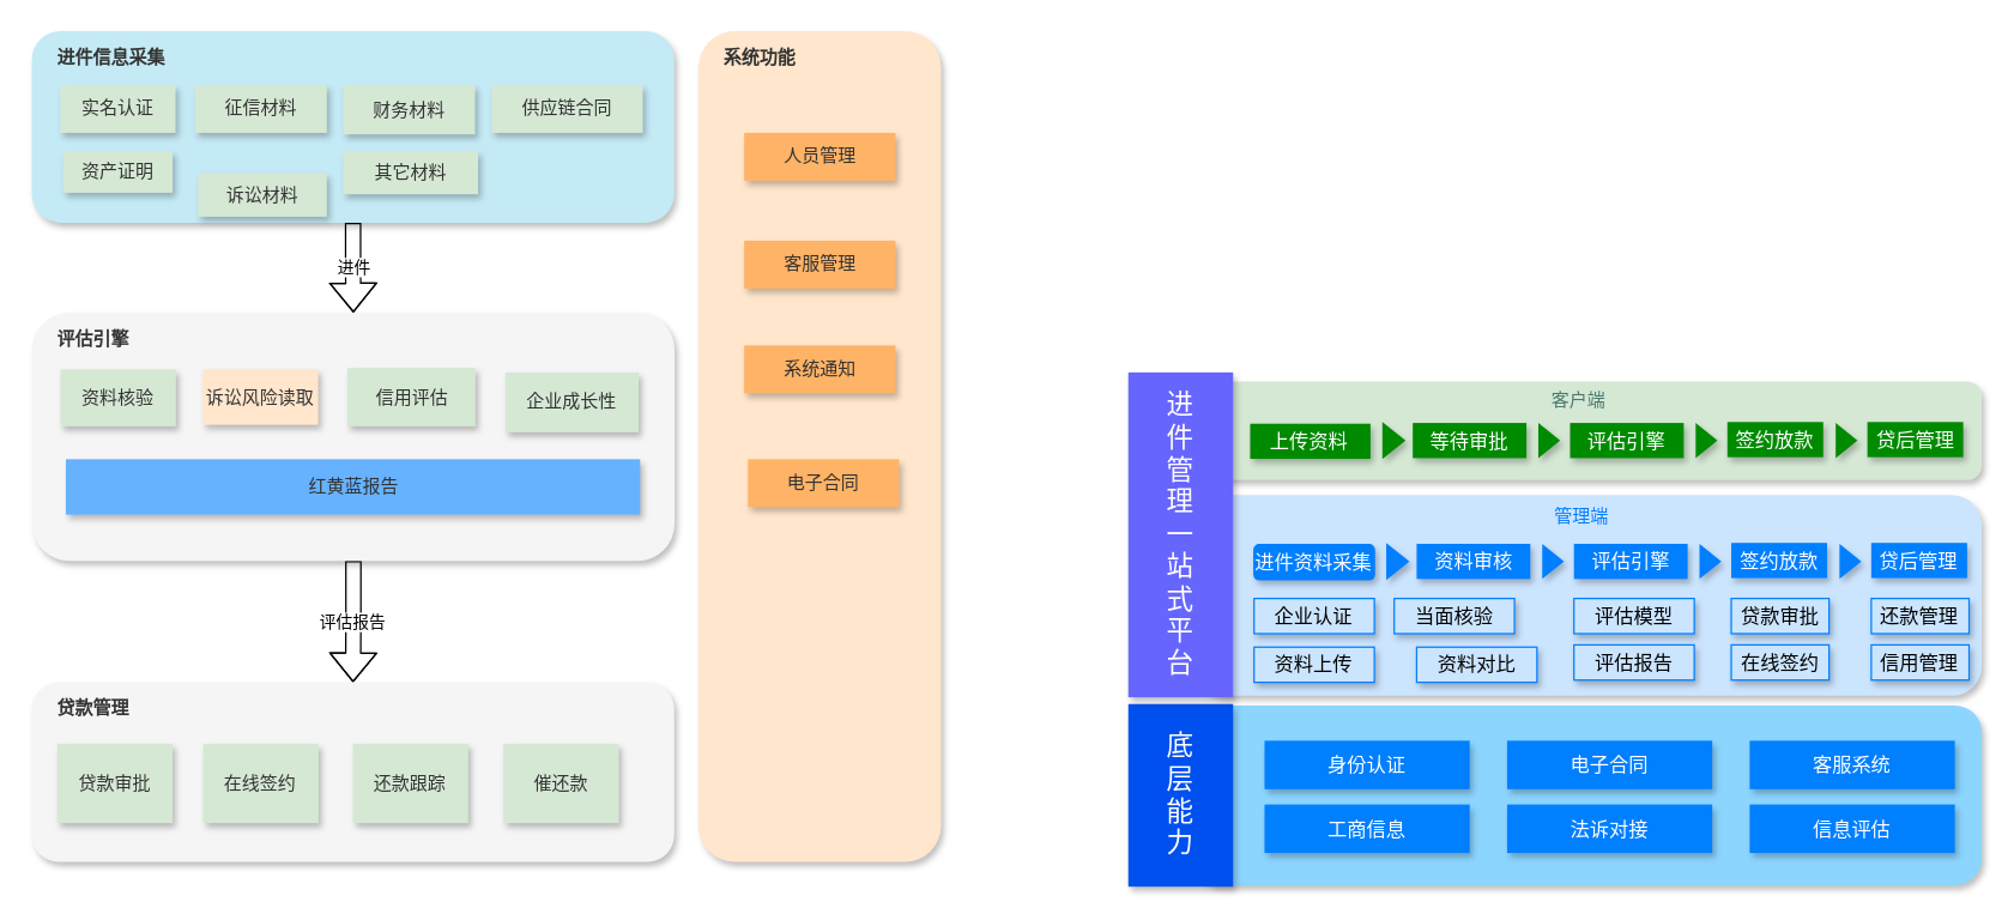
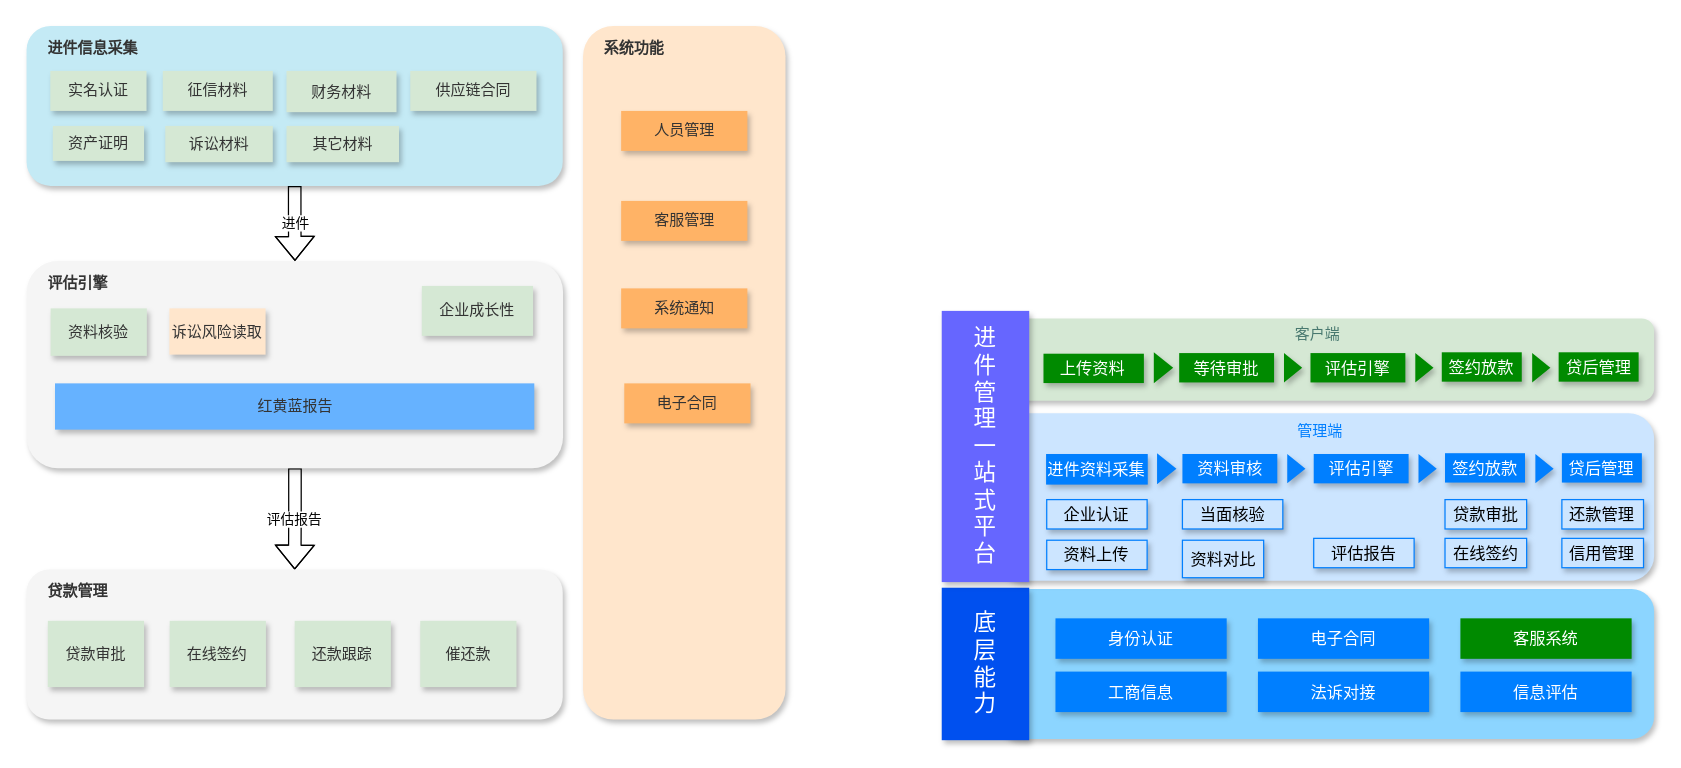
  <mxCell id="0" />
  <mxCell id="1" parent="0" />
  <mxCell id="2" value="评估报告" style="edgeStyle=orthogonalEdgeStyle;rounded=0;orthogonalLoop=1;jettySize=auto;html=1;shape=flexArrow;" edge="1" parent="1" source="3" target="17"><mxGeometry relative="1" as="geometry" /></mxCell>
  <mxCell id="3" value="评估引擎" style="rounded=1;whiteSpace=wrap;html=1;align=left;verticalAlign=top;fillColor=#f5f5f5;fontColor=#333333;strokeColor=none;shadow=1;glass=0;spacingTop=4;spacingLeft=15;fontStyle=1;fontSize=12;" vertex="1" parent="1"><mxGeometry x="21" y="208" width="429" height="166" as="geometry" /></mxCell>
  <mxCell id="4" value="诉讼风险读取" style="rounded=0;whiteSpace=wrap;html=1;fillColor=#ffe6cc;fontColor=#333333;strokeColor=none;shadow=1;" vertex="1" parent="1"><mxGeometry x="135" y="246" width="77" height="37" as="geometry" /></mxCell>
- <mxCell id="5" value="企业成长性" style="rounded=0;whiteSpace=wrap;html=1;fillColor=#D5E8D4;fontColor=#333333;strokeColor=none;shadow=1;" vertex="1" parent="1"><mxGeometry x="337" y="248" width="89" height="40" as="geometry" /></mxCell>
+ <mxCell id="5" value="企业成长性" style="rounded=0;whiteSpace=wrap;html=1;fillColor=#D5E8D4;fontColor=#333333;strokeColor=none;shadow=1;" vertex="1" parent="1"><mxGeometry x="337" y="228" width="89" height="40" as="geometry" /></mxCell>
  <mxCell id="6" value="红黄蓝报告" style="rounded=0;whiteSpace=wrap;html=1;fillColor=#66B2FF;fontColor=#333333;strokeColor=none;shadow=1;" vertex="1" parent="1"><mxGeometry x="43.5" y="306" width="383.5" height="37" as="geometry" /></mxCell>
- <mxCell id="7" value="信用评估" style="rounded=0;whiteSpace=wrap;html=1;fillColor=#D5E8D4;fontColor=#333333;strokeColor=none;shadow=1;" vertex="1" parent="1"><mxGeometry x="231.5" y="245" width="85.5" height="39" as="geometry" /></mxCell>
  <mxCell id="8" value="进件" style="edgeStyle=orthogonalEdgeStyle;rounded=0;orthogonalLoop=1;jettySize=auto;html=1;shape=flexArrow;" edge="1" parent="1" source="9" target="3"><mxGeometry relative="1" as="geometry" /></mxCell>
  <mxCell id="9" value="进件信息采集" style="rounded=1;whiteSpace=wrap;html=1;align=left;verticalAlign=top;fillColor=#C4EAF5;fontColor=#333333;strokeColor=none;shadow=1;glass=0;spacingTop=4;spacingLeft=15;fontStyle=1;fontSize=12;" vertex="1" parent="1"><mxGeometry x="20.75" y="20" width="429" height="128" as="geometry" /></mxCell>
  <mxCell id="10" value="实名认证" style="rounded=0;whiteSpace=wrap;html=1;fillColor=#D5E8D4;fontColor=#333333;strokeColor=none;shadow=1;" vertex="1" parent="1"><mxGeometry x="39.75" y="56" width="77" height="32" as="geometry" /></mxCell>
  <mxCell id="11" value="供应链合同" style="rounded=0;whiteSpace=wrap;html=1;fillColor=#D5E8D4;fontColor=#333333;strokeColor=none;shadow=1;" vertex="1" parent="1"><mxGeometry x="327.75" y="56" width="101" height="32" as="geometry" /></mxCell>
  <mxCell id="12" value="征信材料" style="rounded=0;whiteSpace=wrap;html=1;fillColor=#D5E8D4;fontColor=#333333;strokeColor=none;shadow=1;" vertex="1" parent="1"><mxGeometry x="129.75" y="56" width="88" height="32" as="geometry" /></mxCell>
  <mxCell id="13" value="财务材料" style="rounded=0;whiteSpace=wrap;html=1;fillColor=#D5E8D4;fontColor=#333333;strokeColor=none;shadow=1;" vertex="1" parent="1"><mxGeometry x="228.75" y="56" width="88" height="33" as="geometry" /></mxCell>
  <mxCell id="14" value="资产证明" style="rounded=0;whiteSpace=wrap;html=1;fillColor=#D5E8D4;fontColor=#333333;strokeColor=none;shadow=1;" vertex="1" parent="1"><mxGeometry x="41.75" y="100" width="73" height="28" as="geometry" /></mxCell>
- <mxCell id="15" value="诉讼材料" style="rounded=0;whiteSpace=wrap;html=1;fillColor=#D5E8D4;fontColor=#333333;strokeColor=none;shadow=1;" vertex="1" parent="1"><mxGeometry x="131.75" y="115" width="86" height="29" as="geometry" /></mxCell>
+ <mxCell id="15" value="诉讼材料" style="rounded=0;whiteSpace=wrap;html=1;fillColor=#D5E8D4;fontColor=#333333;strokeColor=none;shadow=1;" vertex="1" parent="1"><mxGeometry x="131.75" y="100" width="86" height="29" as="geometry" /></mxCell>
  <mxCell id="16" value="其它材料" style="rounded=0;whiteSpace=wrap;html=1;fillColor=#D5E8D4;fontColor=#333333;strokeColor=none;shadow=1;" vertex="1" parent="1"><mxGeometry x="228.75" y="100" width="90" height="29" as="geometry" /></mxCell>
  <mxCell id="17" value="贷款管理" style="rounded=1;whiteSpace=wrap;html=1;align=left;verticalAlign=top;fillColor=#f5f5f5;fontColor=#333333;strokeColor=none;shadow=1;glass=0;spacingTop=4;spacingLeft=15;fontStyle=1;fontSize=12;" vertex="1" parent="1"><mxGeometry x="20.75" y="455" width="429" height="120" as="geometry" /></mxCell>
  <mxCell id="18" value="贷款审批" style="rounded=0;whiteSpace=wrap;html=1;fillColor=#D5E8D4;fontColor=#333333;strokeColor=none;shadow=1;" vertex="1" parent="1"><mxGeometry x="37.75" y="496" width="77" height="53" as="geometry" /></mxCell>
  <mxCell id="19" value="在线签约" style="rounded=0;whiteSpace=wrap;html=1;fillColor=#D5E8D4;fontColor=#333333;strokeColor=none;shadow=1;" vertex="1" parent="1"><mxGeometry x="135.25" y="496" width="77" height="53" as="geometry" /></mxCell>
  <mxCell id="20" value="还款跟踪" style="rounded=0;whiteSpace=wrap;html=1;fillColor=#D5E8D4;fontColor=#333333;strokeColor=none;shadow=1;" vertex="1" parent="1"><mxGeometry x="235.25" y="496" width="77" height="53" as="geometry" /></mxCell>
  <mxCell id="21" value="催还款" style="rounded=0;whiteSpace=wrap;html=1;fillColor=#D5E8D4;fontColor=#333333;strokeColor=none;shadow=1;" vertex="1" parent="1"><mxGeometry x="335.75" y="496" width="77" height="53" as="geometry" /></mxCell>
  <mxCell id="22" value="资料核验" style="rounded=0;whiteSpace=wrap;html=1;fillColor=#D5E8D4;fontColor=#333333;strokeColor=none;shadow=1;" vertex="1" parent="1"><mxGeometry x="40" y="246" width="77" height="38" as="geometry" /></mxCell>
  <mxCell id="23" value="系统功能" style="rounded=1;whiteSpace=wrap;html=1;align=left;verticalAlign=top;fillColor=#FFE6CC;fontColor=#333333;strokeColor=none;shadow=1;glass=0;spacingTop=4;spacingLeft=15;fontStyle=1;fontSize=12;" vertex="1" parent="1"><mxGeometry x="466" y="20" width="162" height="555" as="geometry" /></mxCell>
  <mxCell id="24" value="人员管理" style="rounded=0;whiteSpace=wrap;html=1;fillColor=#FFB366;fontColor=#333333;strokeColor=none;shadow=1;" vertex="1" parent="1"><mxGeometry x="496.5" y="88" width="101" height="32" as="geometry" /></mxCell>
  <mxCell id="25" value="客服管理" style="rounded=0;whiteSpace=wrap;html=1;fillColor=#FFB366;fontColor=#333333;strokeColor=none;shadow=1;" vertex="1" parent="1"><mxGeometry x="496.5" y="160" width="101" height="32" as="geometry" /></mxCell>
  <mxCell id="26" value="系统通知" style="rounded=0;whiteSpace=wrap;html=1;fillColor=#FFB366;fontColor=#333333;strokeColor=none;shadow=1;" vertex="1" parent="1"><mxGeometry x="496.5" y="230" width="101" height="32" as="geometry" /></mxCell>
  <mxCell id="27" value="电子合同" style="rounded=0;whiteSpace=wrap;html=1;fillColor=#FFB366;fontColor=#333333;strokeColor=none;shadow=1;" vertex="1" parent="1"><mxGeometry x="499" y="306" width="101" height="32" as="geometry" /></mxCell>
  <mxCell id="28" value="" style="rounded=1;whiteSpace=wrap;html=1;align=left;verticalAlign=top;fillColor=#8CD5FF;fontColor=#ffffff;strokeColor=none;shadow=1;glass=0;spacingTop=4;spacingLeft=15;fontStyle=1;fontSize=12;" vertex="1" parent="1"><mxGeometry x="796" y="470.5" width="527" height="120" as="geometry" /></mxCell>
  <mxCell id="29" value="底&lt;div&gt;层&lt;/div&gt;&lt;div&gt;能&lt;/div&gt;&lt;div&gt;力&lt;/div&gt;" style="rounded=0;whiteSpace=wrap;html=1;fillColor=#0050ef;fontColor=#ffffff;strokeColor=none;shadow=1;fontSize=18;labelBackgroundColor=none;" vertex="1" parent="1"><mxGeometry x="753" y="469.5" width="70" height="122" as="geometry" /></mxCell>
  <mxCell id="30" value="" style="rounded=1;whiteSpace=wrap;html=1;align=left;verticalAlign=top;fillColor=#CCE5FF;fontColor=#ffffff;strokeColor=none;shadow=1;glass=0;spacingTop=4;spacingLeft=15;fontStyle=1;fontSize=12;" vertex="1" parent="1"><mxGeometry x="797" y="330" width="526" height="134" as="geometry" /></mxCell>
  <mxCell id="31" value="" style="group" vertex="1" connectable="0" parent="1"><mxGeometry x="844" y="494" width="461" height="75" as="geometry" /></mxCell>
  <mxCell id="32" value="电子合同" style="rounded=0;whiteSpace=wrap;html=1;fillColor=#007FFF;fontColor=#ffffff;strokeColor=none;shadow=1;fontSize=13;labelBackgroundColor=none;" vertex="1" parent="31"><mxGeometry x="162" width="137" height="32.386" as="geometry" /></mxCell>
  <mxCell id="33" value="身份认证" style="rounded=0;whiteSpace=wrap;html=1;fillColor=#007FFF;fontColor=#ffffff;strokeColor=none;shadow=1;fontSize=13;labelBackgroundColor=none;" vertex="1" parent="31"><mxGeometry width="137" height="32.386" as="geometry" /></mxCell>
- <mxCell id="34" value="客服系统" style="rounded=0;whiteSpace=wrap;html=1;fillColor=#007FFF;fontColor=#ffffff;strokeColor=none;shadow=1;fontSize=13;labelBackgroundColor=none;" vertex="1" parent="31"><mxGeometry x="324" width="137" height="32.386" as="geometry" /></mxCell>
+ <mxCell id="34" value="客服系统" style="rounded=0;whiteSpace=wrap;html=1;fillColor=#008a00;fontColor=#ffffff;strokeColor=none;shadow=1;fontSize=13;labelBackgroundColor=none;" vertex="1" parent="31"><mxGeometry x="324" width="137" height="32.386" as="geometry" /></mxCell>
  <mxCell id="35" value="工商信息" style="rounded=0;whiteSpace=wrap;html=1;fillColor=#007FFF;fontColor=#ffffff;strokeColor=none;shadow=1;fontSize=13;labelBackgroundColor=none;" vertex="1" parent="31"><mxGeometry y="42.614" width="137" height="32.386" as="geometry" /></mxCell>
  <mxCell id="36" value="法诉对接" style="rounded=0;whiteSpace=wrap;html=1;fillColor=#007FFF;fontColor=#ffffff;strokeColor=none;shadow=1;fontSize=13;labelBackgroundColor=none;" vertex="1" parent="31"><mxGeometry x="162" y="42.614" width="137" height="32.386" as="geometry" /></mxCell>
  <mxCell id="37" value="信息评估" style="rounded=0;whiteSpace=wrap;html=1;fillColor=#007FFF;fontColor=#ffffff;strokeColor=none;shadow=1;fontSize=13;labelBackgroundColor=none;" vertex="1" parent="31"><mxGeometry x="324" y="42.614" width="137" height="32.386" as="geometry" /></mxCell>
  <mxCell id="38" value="资料审核" style="rounded=0;whiteSpace=wrap;html=1;fillColor=#007FFF;fontColor=#ffffff;strokeColor=none;shadow=1;fontSize=13;labelBackgroundColor=none;" vertex="1" parent="1"><mxGeometry x="945.579" y="362.5" width="75.917" height="23.5" as="geometry" /></mxCell>
  <mxCell id="39" value="评估引擎" style="rounded=0;whiteSpace=wrap;html=1;fillColor=#007FFF;fontColor=#ffffff;strokeColor=none;shadow=1;fontSize=13;labelBackgroundColor=none;" vertex="1" parent="1"><mxGeometry x="1050.628" y="362.5" width="75.917" height="23.5" as="geometry" /></mxCell>
  <mxCell id="40" value="" style="triangle;whiteSpace=wrap;html=1;fillColor=#027ffe;fontColor=#ffffff;strokeColor=none;shadow=1;" vertex="1" parent="1"><mxGeometry x="1029.441" y="362.5" width="14.566" height="23.5" as="geometry" /></mxCell>
  <mxCell id="41" value="签约放款" style="rounded=0;whiteSpace=wrap;html=1;fillColor=#007FFF;fontColor=#ffffff;strokeColor=none;shadow=1;fontSize=13;labelBackgroundColor=none;" vertex="1" parent="1"><mxGeometry x="1155.676" y="361.87" width="64" height="23.5" as="geometry" /></mxCell>
  <mxCell id="42" value="" style="triangle;whiteSpace=wrap;html=1;fillColor=#027ffe;fontColor=#ffffff;strokeColor=none;shadow=1;" vertex="1" parent="1"><mxGeometry x="1134.49" y="362.5" width="14.566" height="23.5" as="geometry" /></mxCell>
- <mxCell id="43" value="进件资料采集" style="whiteSpace=wrap;html=1;fillColor=#007FFF;fontColor=#ffffff;strokeColor=#027ffe;shadow=1;fontSize=13;labelBackgroundColor=none;align=center;gradientColor=none;rounded=1;" vertex="1" parent="1"><mxGeometry x="837" y="363" width="80.331" height="23.5" as="geometry" /></mxCell>
+ <mxCell id="43" value="进件资料采集" style="rounded=0;whiteSpace=wrap;html=1;fillColor=#007FFF;fontColor=#ffffff;strokeColor=#027ffe;shadow=1;fontSize=13;labelBackgroundColor=none;align=center;gradientColor=none;" vertex="1" parent="1"><mxGeometry x="837" y="363" width="80.331" height="23.5" as="geometry" /></mxCell>
  <mxCell id="44" value="" style="triangle;whiteSpace=wrap;html=1;fillColor=#027ffe;fontColor=#ffffff;strokeColor=none;shadow=1;" vertex="1" parent="1"><mxGeometry x="925.276" y="361.87" width="15.492" height="24.75" as="geometry" /></mxCell>
  <mxCell id="45" value="企业认证" style="rounded=0;whiteSpace=wrap;html=1;fillColor=#CCE5FF;fontColor=#000000;strokeColor=#027ffe;shadow=1;fontSize=13;labelBackgroundColor=none;align=center;gradientColor=none;" vertex="1" parent="1"><mxGeometry x="837" y="399" width="80.331" height="23.5" as="geometry" /></mxCell>
  <mxCell id="46" value="资料上传" style="rounded=0;whiteSpace=wrap;html=1;fillColor=#CCE5FF;fontColor=#000000;strokeColor=#027ffe;shadow=1;fontSize=13;labelBackgroundColor=none;align=center;gradientColor=none;" vertex="1" parent="1"><mxGeometry x="837" y="431.5" width="80.331" height="23.5" as="geometry" /></mxCell>
- <mxCell id="47" value="当面核验" style="rounded=0;whiteSpace=wrap;html=1;fillColor=#CCE5FF;fontColor=#000000;strokeColor=#027ffe;shadow=1;fontSize=13;labelBackgroundColor=none;align=center;gradientColor=none;" vertex="1" parent="1"><mxGeometry x="930.579" y="399" width="80.331" height="23.5" as="geometry" /></mxCell>
- <mxCell id="48" value="资料对比" style="rounded=0;whiteSpace=wrap;html=1;fillColor=#CCE5FF;fontColor=#000000;strokeColor=#027ffe;shadow=1;fontSize=13;labelBackgroundColor=none;align=center;gradientColor=none;" vertex="1" parent="1"><mxGeometry x="945.579" y="431.5" width="80.331" height="23.5" as="geometry" /></mxCell>
- <mxCell id="49" value="评估模型" style="rounded=0;whiteSpace=wrap;html=1;fillColor=#CCE5FF;fontColor=#000000;strokeColor=#027ffe;shadow=1;fontSize=13;labelBackgroundColor=none;align=center;gradientColor=none;" vertex="1" parent="1"><mxGeometry x="1050.628" y="399" width="80.331" height="23.5" as="geometry" /></mxCell>
+ <mxCell id="47" value="当面核验" style="rounded=0;whiteSpace=wrap;html=1;fillColor=#CCE5FF;fontColor=#000000;strokeColor=#027ffe;shadow=1;fontSize=13;labelBackgroundColor=none;align=center;gradientColor=none;" vertex="1" parent="1"><mxGeometry x="945.579" y="399" width="80.331" height="23.5" as="geometry" /></mxCell>
+ <mxCell id="48" value="资料对比" style="rounded=0;whiteSpace=wrap;html=1;fillColor=#CCE5FF;fontColor=#000000;strokeColor=#027ffe;shadow=1;fontSize=13;labelBackgroundColor=none;align=center;gradientColor=none;" vertex="1" parent="1"><mxGeometry x="945.579" y="431.5" width="65" height="30" as="geometry" /></mxCell>
  <mxCell id="50" value="评估报告" style="rounded=0;whiteSpace=wrap;html=1;fillColor=#CCE5FF;fontColor=#000000;strokeColor=#027ffe;shadow=1;fontSize=13;labelBackgroundColor=none;align=center;gradientColor=none;" vertex="1" parent="1"><mxGeometry x="1050.628" y="430" width="80.331" height="23.5" as="geometry" /></mxCell>
  <mxCell id="51" value="贷款审批" style="rounded=0;whiteSpace=wrap;html=1;fillColor=#CCE5FF;fontColor=#000000;strokeColor=#027ffe;shadow=1;fontSize=13;labelBackgroundColor=none;align=center;gradientColor=none;" vertex="1" parent="1"><mxGeometry x="1155.676" y="399" width="65.324" height="23.5" as="geometry" /></mxCell>
  <mxCell id="52" value="在线签约" style="rounded=0;whiteSpace=wrap;html=1;fillColor=#CCE5FF;fontColor=#000000;strokeColor=#027ffe;shadow=1;fontSize=13;labelBackgroundColor=none;align=center;gradientColor=none;" vertex="1" parent="1"><mxGeometry x="1155.676" y="430" width="65.324" height="23.5" as="geometry" /></mxCell>
  <mxCell id="53" value="" style="triangle;whiteSpace=wrap;html=1;fillColor=#027ffe;fontColor=#ffffff;strokeColor=none;shadow=1;" vertex="1" parent="1"><mxGeometry x="1228" y="362.5" width="14.566" height="23.5" as="geometry" /></mxCell>
  <mxCell id="54" value="贷后管理" style="rounded=0;whiteSpace=wrap;html=1;fillColor=#007FFF;fontColor=#ffffff;strokeColor=none;shadow=1;fontSize=13;labelBackgroundColor=none;" vertex="1" parent="1"><mxGeometry x="1249.186" y="361.87" width="64" height="23.5" as="geometry" /></mxCell>
  <mxCell id="55" value="还款管理" style="rounded=0;whiteSpace=wrap;html=1;fillColor=#CCE5FF;fontColor=#000000;strokeColor=#027ffe;shadow=1;fontSize=13;labelBackgroundColor=none;align=center;gradientColor=none;" vertex="1" parent="1"><mxGeometry x="1249.186" y="399" width="65.324" height="23.5" as="geometry" /></mxCell>
  <mxCell id="56" value="信用管理" style="rounded=0;whiteSpace=wrap;html=1;fillColor=#CCE5FF;fontColor=#000000;strokeColor=#027ffe;shadow=1;fontSize=13;labelBackgroundColor=none;align=center;gradientColor=none;" vertex="1" parent="1"><mxGeometry x="1249.186" y="430" width="65.324" height="23.5" as="geometry" /></mxCell>
  <mxCell id="57" value="" style="group" vertex="1" connectable="0" parent="1"><mxGeometry x="797" y="252" width="526" height="68" as="geometry" /></mxCell>
  <mxCell id="58" value="" style="rounded=1;whiteSpace=wrap;html=1;align=center;verticalAlign=top;fillColor=#D5E8D4;fontColor=#ffffff;strokeColor=none;shadow=1;glass=0;spacingTop=4;spacingLeft=15;fontStyle=1;fontSize=12;" vertex="1" parent="57"><mxGeometry y="2" width="526" height="66" as="geometry" /></mxCell>
  <mxCell id="59" value="上传资料" style="rounded=0;whiteSpace=wrap;html=1;fillColor=#008a00;fontColor=#ffffff;strokeColor=none;shadow=1;fontSize=13;labelBackgroundColor=none;align=center;" vertex="1" parent="57"><mxGeometry x="37.41" y="30.26" width="80.331" height="23.5" as="geometry" /></mxCell>
  <mxCell id="60" value="" style="triangle;whiteSpace=wrap;html=1;fillColor=#008a00;fontColor=#ffffff;strokeColor=none;shadow=1;" vertex="1" parent="57"><mxGeometry x="125.686" y="29.13" width="15.492" height="24.75" as="geometry" /></mxCell>
  <mxCell id="61" value="等待审批" style="rounded=0;whiteSpace=wrap;html=1;fillColor=#008a00;fontColor=#ffffff;strokeColor=none;shadow=1;fontSize=13;labelBackgroundColor=none;" vertex="1" parent="57"><mxGeometry x="145.989" y="29.76" width="75.917" height="23.5" as="geometry" /></mxCell>
  <mxCell id="62" value="" style="triangle;whiteSpace=wrap;html=1;fillColor=#008a00;fontColor=#ffffff;strokeColor=none;shadow=1;" vertex="1" parent="57"><mxGeometry x="229.851" y="29.76" width="14.566" height="23.5" as="geometry" /></mxCell>
  <mxCell id="63" value="评估引擎" style="rounded=0;whiteSpace=wrap;html=1;fillColor=#008a00;fontColor=#ffffff;strokeColor=none;shadow=1;fontSize=13;labelBackgroundColor=none;" vertex="1" parent="57"><mxGeometry x="251.038" y="29.76" width="75.917" height="23.5" as="geometry" /></mxCell>
  <mxCell id="64" value="" style="triangle;whiteSpace=wrap;html=1;fillColor=#008a00;fontColor=#ffffff;strokeColor=none;shadow=1;" vertex="1" parent="57"><mxGeometry x="334.9" y="29.76" width="14.566" height="23.5" as="geometry" /></mxCell>
  <mxCell id="65" value="签约放款" style="rounded=0;whiteSpace=wrap;html=1;fillColor=#008a00;fontColor=#ffffff;strokeColor=none;shadow=1;fontSize=13;labelBackgroundColor=none;" vertex="1" parent="57"><mxGeometry x="356.086" y="29.13" width="64" height="23.5" as="geometry" /></mxCell>
  <mxCell id="66" value="" style="triangle;whiteSpace=wrap;html=1;fillColor=#008a00;fontColor=#ffffff;strokeColor=none;shadow=1;" vertex="1" parent="57"><mxGeometry x="428.41" y="29.76" width="14.566" height="23.5" as="geometry" /></mxCell>
  <mxCell id="67" value="贷后管理" style="rounded=0;whiteSpace=wrap;html=1;fillColor=#008a00;fontColor=#ffffff;strokeColor=none;shadow=1;fontSize=13;labelBackgroundColor=none;" vertex="1" parent="57"><mxGeometry x="449.596" y="29.13" width="64" height="23.5" as="geometry" /></mxCell>
  <mxCell id="68" value="客户端" style="text;html=1;align=center;verticalAlign=middle;whiteSpace=wrap;rounded=0;fontColor=#48786F;" vertex="1" parent="57"><mxGeometry x="227" width="60" height="30" as="geometry" /></mxCell>
  <mxCell id="69" value="进&lt;div&gt;件&lt;/div&gt;&lt;div&gt;管&lt;/div&gt;&lt;div&gt;理&lt;/div&gt;&lt;div&gt;一&lt;/div&gt;&lt;div&gt;站&lt;/div&gt;&lt;div&gt;式&lt;/div&gt;&lt;div&gt;平&lt;/div&gt;&lt;div&gt;台&lt;/div&gt;" style="rounded=0;whiteSpace=wrap;html=1;fillColor=#6666FF;fontColor=#ffffff;strokeColor=none;shadow=1;fontSize=18;labelBackgroundColor=none;" vertex="1" parent="1"><mxGeometry x="753" y="248" width="70" height="217" as="geometry" /></mxCell>
  <mxCell id="70" value="管理端" style="text;html=1;align=center;verticalAlign=middle;whiteSpace=wrap;rounded=0;fontColor=#027ffe;" vertex="1" parent="1"><mxGeometry x="1025.91" y="330" width="60" height="30" as="geometry" /></mxCell>
